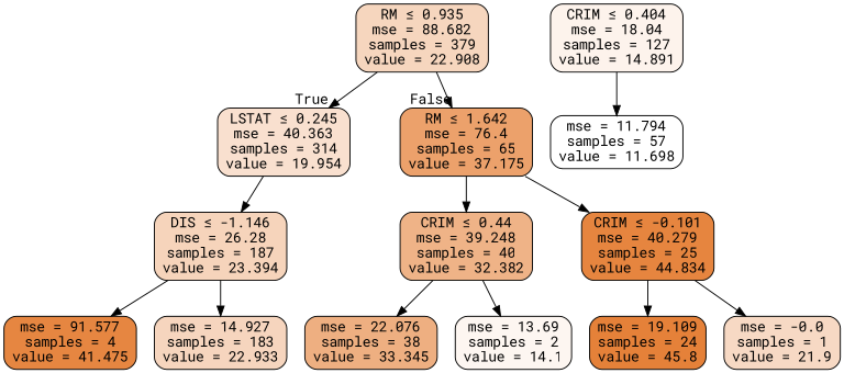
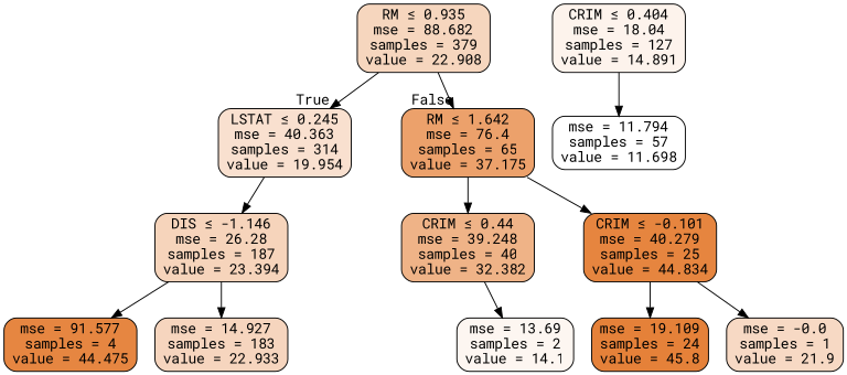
  digraph {
    fontname="Roboto Mono"
    node [color=black fontname="Roboto Mono" shape=box style="filled, rounded"]
    edge [fontname="Roboto Mono"]
    n1 [fillcolor="#f6d6be" label=<RM &le; 0.935<br/>mse = 88.682<br/>samples = 379<br/>value = 22.908>]
    n2 [fillcolor="#f9e0cf" label=<LSTAT &le; 0.245<br/>mse = 40.363<br/>samples = 314<br/>value = 19.954>]
    n3 [fillcolor="#eca16b" label=<RM &le; 1.642<br/>mse = 76.4<br/>samples = 65<br/>value = 37.175>]
    n4 [fillcolor="#f6d4bb" label=<DIS &le; -1.146<br/>mse = 26.28<br/>samples = 187<br/>value = 23.394>]
    n5 [fillcolor="#efb387" label=<CRIM &le; 0.44<br/>mse = 39.248<br/>samples = 40<br/>value = 32.382>]
    n6 [fillcolor="#e6853f" label=<CRIM &le; -0.101<br/>mse = 40.279<br/>samples = 25<br/>value = 44.834>]
-   n7 [fillcolor="#e68641" label=<mse = 91.577<br/>samples = 4<br/>value = 41.475>]
+   n7 [fillcolor="#e68641" label=<mse = 91.577<br/>samples = 4<br/>value = 44.475>]
    n8 [fillcolor="#f6d5be" label=<mse = 14.927<br/>samples = 183<br/>value = 22.933>]
    n9 [fillcolor="#fdf3ec" label=<CRIM &le; 0.404<br/>mse = 18.04<br/>samples = 127<br/>value = 14.891>]
    n10 [fillcolor="#ffffff" label=<mse = 11.794<br/>samples = 57<br/>value = 11.698>]
-   n11 [fillcolor="#eeaf81" label=<mse = 22.076<br/>samples = 38<br/>value = 33.345>]
    n12 [fillcolor="#fdf6f1" label=<mse = 13.69<br/>samples = 2<br/>value = 14.1>]
    n13 [fillcolor="#e58139" label=<mse = 19.109<br/>samples = 24<br/>value = 45.8>]
    n14 [fillcolor="#f7d9c4" label=<mse = -0.0<br/>samples = 1<br/>value = 21.9>]
    n1 -> n2 [headlabel=True labelangle=45 labeldistance=2.5]
    n1 -> n3 [headlabel=False labelangle=-45 labeldistance=2.5]
    n2 -> n4
    n3 -> n5
    n3 -> n6
    n4 -> n7
    n4 -> n8
-   n5 -> n11
    n5 -> n12
    n6 -> n13
    n6 -> n14
    n9 -> n10
  }
